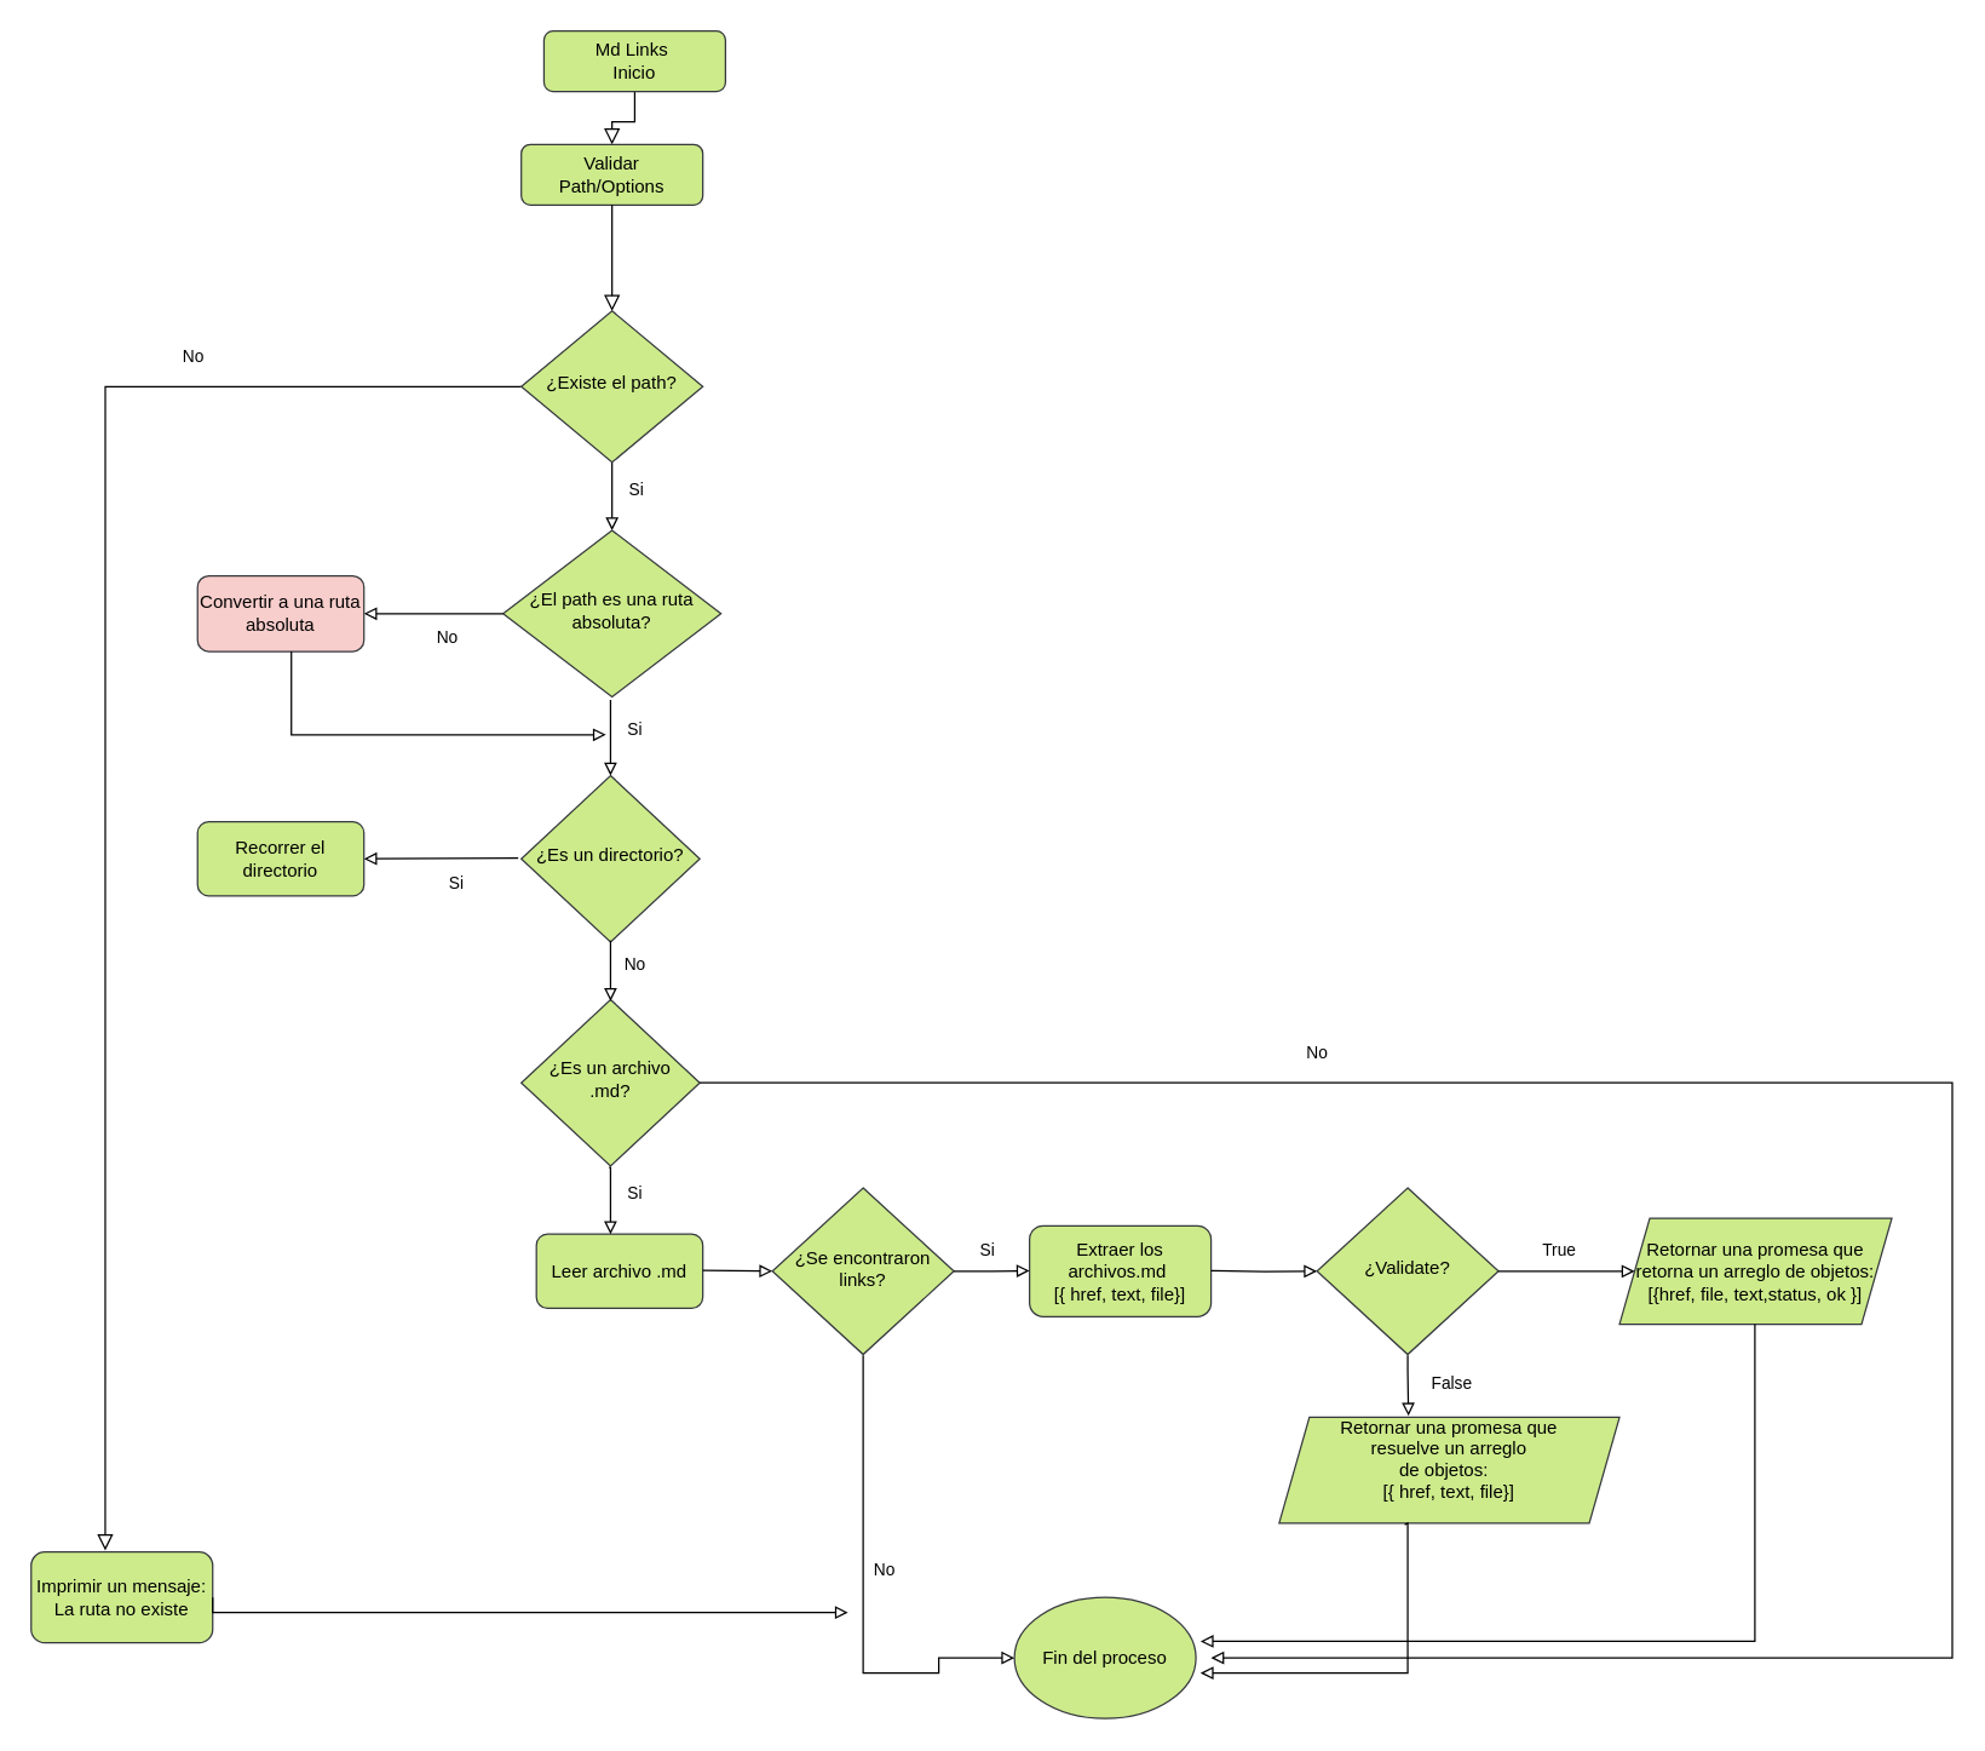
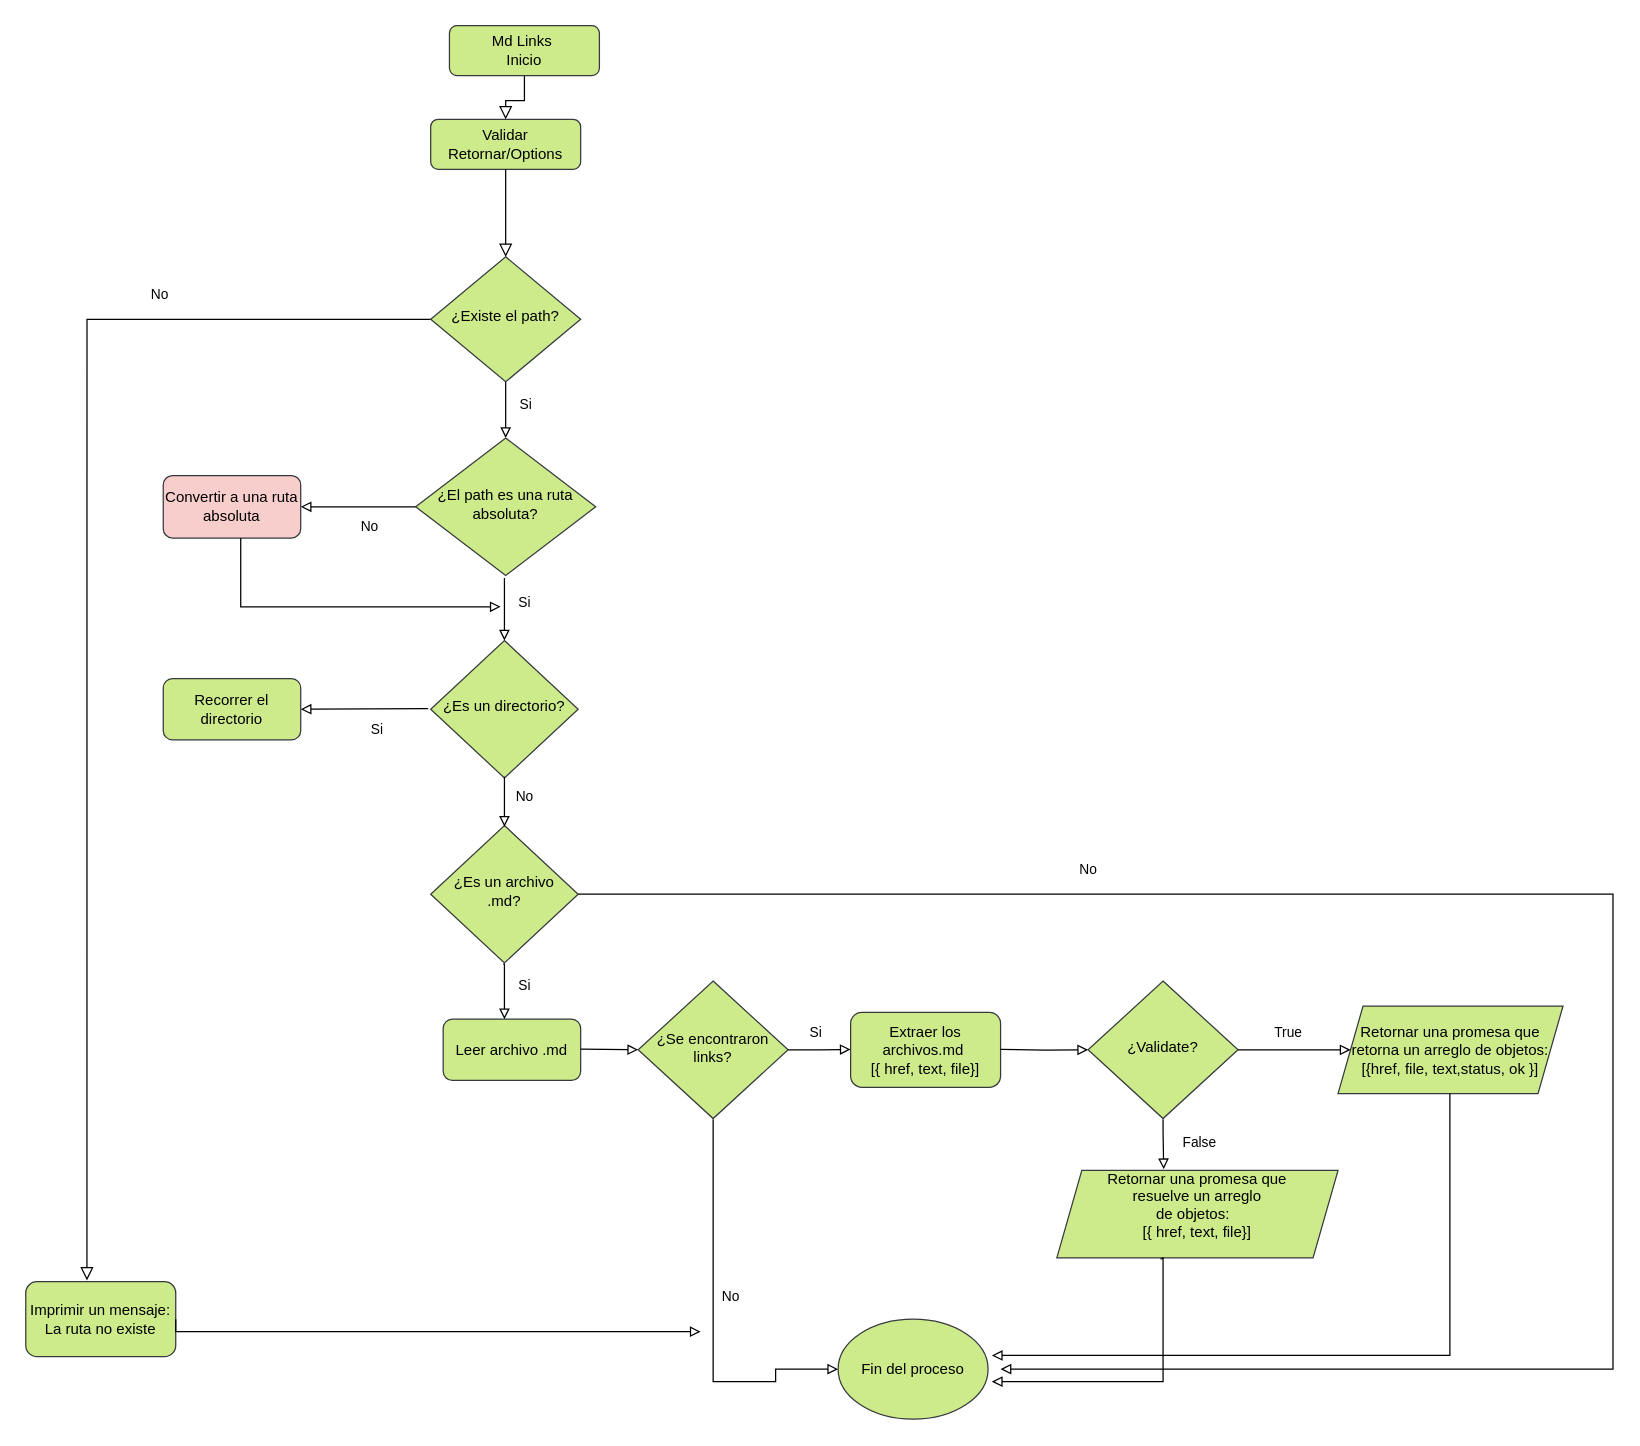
  <mxCell id="0" />
  <mxCell id="1" parent="0" />
  <mxCell id="2" value="" style="rounded=0;html=1;jettySize=auto;orthogonalLoop=1;fontSize=11;endArrow=block;endFill=0;endSize=8;strokeWidth=1;shadow=0;labelBackgroundColor=none;edgeStyle=orthogonalEdgeStyle;entryX=0.5;entryY=0;entryDx=0;entryDy=0;" parent="1" source="3" target="5" edge="1"><mxGeometry relative="1" as="geometry" /></mxCell>
  <mxCell id="3" value="Md Links&amp;nbsp;&lt;br&gt;Inicio" style="rounded=1;whiteSpace=wrap;html=1;fontSize=12;glass=0;strokeWidth=1;shadow=0;fillColor=#cdeb8b;strokeColor=#36393d;" parent="1" vertex="1"><mxGeometry x="359" y="20" width="120" height="40" as="geometry" /></mxCell>
  <mxCell id="4" value="No" style="rounded=0;html=1;jettySize=auto;orthogonalLoop=1;fontSize=11;endArrow=block;endFill=0;endSize=8;strokeWidth=1;shadow=0;labelBackgroundColor=none;edgeStyle=orthogonalEdgeStyle;exitX=0;exitY=0.5;exitDx=0;exitDy=0;entryX=0.408;entryY=-0.017;entryDx=0;entryDy=0;entryPerimeter=0;" parent="1" source="7" target="18" edge="1"><mxGeometry x="-0.584" y="-20" relative="1" as="geometry"><mxPoint as="offset" /><mxPoint x="140" y="215" as="sourcePoint" /><mxPoint x="69" y="995" as="targetPoint" /><Array as="points"><mxPoint x="69" y="255" /></Array></mxGeometry></mxCell>
- <mxCell id="5" value="Validar&lt;br&gt;Path/Options" style="rounded=1;whiteSpace=wrap;html=1;fontSize=12;glass=0;strokeWidth=1;shadow=0;fillColor=#cdeb8b;strokeColor=#36393d;" parent="1" vertex="1"><mxGeometry x="344" y="95" width="120" height="40" as="geometry" /></mxCell>
+ <mxCell id="5" value="Validar&lt;br&gt;Retornar/Options" style="rounded=1;whiteSpace=wrap;html=1;fontSize=12;glass=0;strokeWidth=1;shadow=0;fillColor=#cdeb8b;strokeColor=#36393d;" parent="1" vertex="1"><mxGeometry x="344" y="95" width="120" height="40" as="geometry" /></mxCell>
  <mxCell id="6" value="Si" style="rounded=0;html=1;jettySize=auto;orthogonalLoop=1;fontSize=11;endArrow=block;endFill=0;strokeWidth=1;shadow=0;labelBackgroundColor=none;edgeStyle=orthogonalEdgeStyle;entryX=0.5;entryY=0;entryDx=0;entryDy=0;entryPerimeter=0;" parent="1" source="7" target="9" edge="1"><mxGeometry x="-0.2" y="16" relative="1" as="geometry"><mxPoint as="offset" /><mxPoint x="210" y="335" as="targetPoint" /><Array as="points"><mxPoint x="404" y="315" /><mxPoint x="404" y="315" /></Array></mxGeometry></mxCell>
  <mxCell id="7" value="¿Existe el path?" style="rhombus;whiteSpace=wrap;html=1;shadow=0;fontFamily=Helvetica;fontSize=12;align=center;strokeWidth=1;spacing=6;spacingTop=-4;fillColor=#cdeb8b;strokeColor=#36393d;" parent="1" vertex="1"><mxGeometry x="344" y="205" width="120" height="100" as="geometry" /></mxCell>
  <mxCell id="8" value="" style="rounded=0;html=1;jettySize=auto;orthogonalLoop=1;fontSize=11;endArrow=block;endFill=0;endSize=8;strokeWidth=1;shadow=0;labelBackgroundColor=none;edgeStyle=orthogonalEdgeStyle;exitX=0.5;exitY=1;exitDx=0;exitDy=0;entryX=0.5;entryY=0;entryDx=0;entryDy=0;" parent="1" source="5" target="7" edge="1"><mxGeometry relative="1" as="geometry"><mxPoint x="160" y="155" as="sourcePoint" /><mxPoint x="210" y="185" as="targetPoint" /><Array as="points" /></mxGeometry></mxCell>
  <mxCell id="9" value="¿El path es una ruta absoluta?" style="rhombus;whiteSpace=wrap;html=1;shadow=0;fontFamily=Helvetica;fontSize=12;align=center;strokeWidth=1;spacing=6;spacingTop=-4;fillColor=#cdeb8b;strokeColor=#36393d;" parent="1" vertex="1"><mxGeometry x="332" y="350" width="144" height="110" as="geometry" /></mxCell>
  <mxCell id="10" value="No" style="rounded=0;html=1;jettySize=auto;orthogonalLoop=1;fontSize=11;endArrow=block;endFill=0;strokeWidth=1;shadow=0;labelBackgroundColor=none;edgeStyle=orthogonalEdgeStyle;" parent="1" edge="1"><mxGeometry x="-0.2" y="16" relative="1" as="geometry"><mxPoint as="offset" /><mxPoint x="332" y="405" as="sourcePoint" /><mxPoint x="240" y="405" as="targetPoint" /><Array as="points"><mxPoint x="252" y="405" /></Array></mxGeometry></mxCell>
  <mxCell id="11" value="Si" style="rounded=0;html=1;jettySize=auto;orthogonalLoop=1;fontSize=11;endArrow=block;endFill=0;strokeWidth=1;shadow=0;labelBackgroundColor=none;edgeStyle=orthogonalEdgeStyle;entryX=0.5;entryY=0;entryDx=0;entryDy=0;entryPerimeter=0;" parent="1" edge="1"><mxGeometry x="-0.2" y="16" relative="1" as="geometry"><mxPoint as="offset" /><mxPoint x="403" y="462" as="sourcePoint" /><mxPoint x="403" y="512" as="targetPoint" /><Array as="points"><mxPoint x="403" y="472" /><mxPoint x="403" y="472" /></Array></mxGeometry></mxCell>
  <mxCell id="12" value="Convertir a una ruta absoluta" style="rounded=1;whiteSpace=wrap;html=1;fillColor=#f8cecc;strokeColor=#36393d;" parent="1" vertex="1"><mxGeometry x="130" y="380" width="110" height="50" as="geometry" /></mxCell>
  <mxCell id="13" value="¿Es un directorio?" style="rhombus;whiteSpace=wrap;html=1;shadow=0;fontFamily=Helvetica;fontSize=12;align=center;strokeWidth=1;spacing=6;spacingTop=-4;fillColor=#cdeb8b;strokeColor=#36393d;" parent="1" vertex="1"><mxGeometry x="344" y="512" width="118" height="110" as="geometry" /></mxCell>
  <mxCell id="14" value="Recorrer el directorio" style="rounded=1;whiteSpace=wrap;html=1;fillColor=#cdeb8b;strokeColor=#36393d;" parent="1" vertex="1"><mxGeometry x="130" y="542.5" width="110" height="49" as="geometry" /></mxCell>
  <mxCell id="15" value="¿Es un archivo .md?" style="rhombus;whiteSpace=wrap;html=1;shadow=0;fontFamily=Helvetica;fontSize=12;align=center;strokeWidth=1;spacing=6;spacingTop=-4;fillColor=#cdeb8b;strokeColor=#36393d;" parent="1" vertex="1"><mxGeometry x="344" y="660" width="118" height="110" as="geometry" /></mxCell>
  <mxCell id="16" value="Leer archivo .md" style="rounded=1;whiteSpace=wrap;html=1;fillColor=#cdeb8b;strokeColor=#36393d;" parent="1" vertex="1"><mxGeometry x="354" y="815" width="110" height="49" as="geometry" /></mxCell>
  <mxCell id="17" value="¿Se encontraron links?" style="rhombus;whiteSpace=wrap;html=1;shadow=0;fontFamily=Helvetica;fontSize=12;align=center;strokeWidth=1;spacing=6;spacingTop=-4;fillColor=#cdeb8b;strokeColor=#36393d;" parent="1" vertex="1"><mxGeometry x="510" y="784.5" width="120" height="110" as="geometry" /></mxCell>
  <mxCell id="18" value="Imprimir un mensaje: La ruta no existe" style="rounded=1;whiteSpace=wrap;html=1;fillColor=#cdeb8b;strokeColor=#36393d;" parent="1" vertex="1"><mxGeometry x="20" y="1025" width="120" height="60" as="geometry" /></mxCell>
  <mxCell id="19" value="Extraer los archivos.md&amp;nbsp;&lt;br&gt;[{ href, text, file}]" style="rounded=1;whiteSpace=wrap;html=1;fillColor=#cdeb8b;strokeColor=#36393d;" parent="1" vertex="1"><mxGeometry x="680" y="809.5" width="120" height="60" as="geometry" /></mxCell>
  <mxCell id="20" value="¿Validate?" style="rhombus;whiteSpace=wrap;html=1;shadow=0;fontFamily=Helvetica;fontSize=12;align=center;strokeWidth=1;spacing=6;spacingTop=-4;fillColor=#cdeb8b;strokeColor=#36393d;" parent="1" vertex="1"><mxGeometry x="870" y="784.5" width="120" height="110" as="geometry" /></mxCell>
  <mxCell id="21" value="Retornar una promesa que retorna un arreglo de objetos:&lt;br&gt;[{href, file, text,status, ok }]" style="shape=parallelogram;perimeter=parallelogramPerimeter;whiteSpace=wrap;html=1;fixedSize=1;fillColor=#cdeb8b;strokeColor=#36393d;" parent="1" vertex="1"><mxGeometry x="1070" y="804.5" width="180" height="70" as="geometry" /></mxCell>
  <mxCell id="22" value="Retornar una promesa que&lt;br&gt;resuelve un arreglo&lt;br&gt;&amp;nbsp;de objetos:&amp;nbsp; &amp;nbsp; &lt;br&gt;[{ href, text, file}]&lt;br&gt;&amp;nbsp;" style="shape=parallelogram;perimeter=parallelogramPerimeter;whiteSpace=wrap;html=1;fixedSize=1;fillColor=#cdeb8b;strokeColor=#36393d;" parent="1" vertex="1"><mxGeometry x="845" y="936" width="225" height="70" as="geometry" /></mxCell>
  <mxCell id="23" value="No" style="rounded=0;html=1;jettySize=auto;orthogonalLoop=1;fontSize=11;endArrow=block;endFill=0;strokeWidth=1;shadow=0;labelBackgroundColor=none;edgeStyle=orthogonalEdgeStyle;entryX=0.5;entryY=0;entryDx=0;entryDy=0;entryPerimeter=0;" parent="1" edge="1"><mxGeometry x="-0.2" y="16" relative="1" as="geometry"><mxPoint as="offset" /><mxPoint x="403" y="621" as="sourcePoint" /><mxPoint x="403" y="661" as="targetPoint" /><Array as="points"><mxPoint x="403" y="626" /></Array></mxGeometry></mxCell>
  <mxCell id="24" value="Si" style="rounded=0;html=1;jettySize=auto;orthogonalLoop=1;fontSize=11;endArrow=block;endFill=0;strokeWidth=1;shadow=0;labelBackgroundColor=none;edgeStyle=orthogonalEdgeStyle;exitX=0.5;exitY=1;exitDx=0;exitDy=0;" parent="1" edge="1"><mxGeometry x="-0.2" y="16" relative="1" as="geometry"><mxPoint as="offset" /><mxPoint x="402" y="771" as="sourcePoint" /><mxPoint x="403" y="815" as="targetPoint" /><Array as="points"><mxPoint x="403" y="771" /></Array></mxGeometry></mxCell>
  <mxCell id="25" value="Si" style="rounded=0;html=1;jettySize=auto;orthogonalLoop=1;fontSize=11;endArrow=block;endFill=0;strokeWidth=1;shadow=0;labelBackgroundColor=none;edgeStyle=orthogonalEdgeStyle;entryX=1;entryY=0.5;entryDx=0;entryDy=0;" parent="1" target="14" edge="1"><mxGeometry x="-0.2" y="16" relative="1" as="geometry"><mxPoint as="offset" /><mxPoint x="342" y="566.5" as="sourcePoint" /><mxPoint x="250" y="566.5" as="targetPoint" /><Array as="points" /></mxGeometry></mxCell>
  <mxCell id="26" value="False" style="rounded=0;html=1;jettySize=auto;orthogonalLoop=1;fontSize=11;endArrow=block;endFill=0;strokeWidth=1;shadow=0;labelBackgroundColor=none;edgeStyle=orthogonalEdgeStyle;entryX=0.5;entryY=0;entryDx=0;entryDy=0;entryPerimeter=0;jumpSize=4;" parent="1" edge="1"><mxGeometry x="-0.065" y="29" relative="1" as="geometry"><mxPoint as="offset" /><mxPoint x="930" y="895" as="sourcePoint" /><mxPoint x="930.5" y="935" as="targetPoint" /><Array as="points"><mxPoint x="930" y="905" /><mxPoint x="931" y="905" /></Array></mxGeometry></mxCell>
  <mxCell id="27" value="True" style="rounded=0;html=1;jettySize=auto;orthogonalLoop=1;fontSize=11;endArrow=block;endFill=0;strokeWidth=1;shadow=0;labelBackgroundColor=none;edgeStyle=orthogonalEdgeStyle;jumpSize=4;exitX=1;exitY=0.5;exitDx=0;exitDy=0;exitPerimeter=0;" parent="1" source="20" target="21" edge="1"><mxGeometry x="-0.111" y="15" relative="1" as="geometry"><mxPoint y="1" as="offset" /><mxPoint x="1000" y="845" as="sourcePoint" /><mxPoint x="1070" y="839.36" as="targetPoint" /><Array as="points" /></mxGeometry></mxCell>
  <mxCell id="28" value="" style="rounded=0;html=1;jettySize=auto;orthogonalLoop=1;fontSize=11;endArrow=block;endFill=0;strokeWidth=1;shadow=0;labelBackgroundColor=none;edgeStyle=orthogonalEdgeStyle;jumpSize=4;entryX=0;entryY=0.5;entryDx=0;entryDy=0;" parent="1" target="20" edge="1"><mxGeometry x="-0.113" y="14" relative="1" as="geometry"><mxPoint as="offset" /><mxPoint x="800" y="839.16" as="sourcePoint" /><mxPoint x="860" y="839.63" as="targetPoint" /><Array as="points" /></mxGeometry></mxCell>
  <mxCell id="29" value="Si" style="rounded=0;html=1;jettySize=auto;orthogonalLoop=1;fontSize=11;endArrow=block;endFill=0;strokeWidth=1;shadow=0;labelBackgroundColor=none;edgeStyle=orthogonalEdgeStyle;jumpSize=4;exitX=1;exitY=0.5;exitDx=0;exitDy=0;" parent="1" source="17" edge="1"><mxGeometry x="-0.113" y="14" relative="1" as="geometry"><mxPoint as="offset" /><mxPoint x="650" y="839" as="sourcePoint" /><mxPoint x="680" y="839.16" as="targetPoint" /><Array as="points" /></mxGeometry></mxCell>
  <mxCell id="30" value="" style="rounded=0;html=1;jettySize=auto;orthogonalLoop=1;fontSize=11;endArrow=block;endFill=0;strokeWidth=1;shadow=0;labelBackgroundColor=none;edgeStyle=orthogonalEdgeStyle;jumpSize=4;entryX=0;entryY=0.5;entryDx=0;entryDy=0;" parent="1" target="17" edge="1"><mxGeometry x="-0.113" y="14" relative="1" as="geometry"><mxPoint as="offset" /><mxPoint x="464" y="839" as="sourcePoint" /><mxPoint x="504" y="839" as="targetPoint" /><Array as="points" /></mxGeometry></mxCell>
  <mxCell id="31" value="Fin del proceso" style="ellipse;whiteSpace=wrap;html=1;fillColor=#cdeb8b;strokeColor=#36393d;" parent="1" vertex="1"><mxGeometry x="670" y="1055" width="120" height="80" as="geometry" /></mxCell>
  <mxCell id="32" value="" style="rounded=0;html=1;jettySize=auto;orthogonalLoop=1;fontSize=11;endArrow=block;endFill=0;strokeWidth=1;shadow=0;labelBackgroundColor=none;edgeStyle=orthogonalEdgeStyle;exitX=1;exitY=0.5;exitDx=0;exitDy=0;" parent="1" source="18" edge="1"><mxGeometry x="-0.2" y="16" relative="1" as="geometry"><mxPoint as="offset" /><mxPoint x="144" y="1065" as="sourcePoint" /><mxPoint x="560" y="1065" as="targetPoint" /><Array as="points"><mxPoint x="140" y="1065" /></Array></mxGeometry></mxCell>
  <mxCell id="33" value="" style="rounded=0;html=1;jettySize=auto;orthogonalLoop=1;fontSize=11;endArrow=block;endFill=0;strokeWidth=1;shadow=0;labelBackgroundColor=none;edgeStyle=orthogonalEdgeStyle;jumpSize=4;exitX=0.369;exitY=1.014;exitDx=0;exitDy=0;exitPerimeter=0;entryX=1.025;entryY=0.625;entryDx=0;entryDy=0;entryPerimeter=0;" parent="1" source="22" target="31" edge="1"><mxGeometry x="-0.065" y="29" relative="1" as="geometry"><mxPoint as="offset" /><mxPoint x="929.5" y="1015" as="sourcePoint" /><mxPoint x="800" y="1105" as="targetPoint" /><Array as="points"><mxPoint x="930" y="1006" /><mxPoint x="930" y="1105" /></Array></mxGeometry></mxCell>
  <mxCell id="34" value="" style="rounded=0;html=1;jettySize=auto;orthogonalLoop=1;fontSize=11;endArrow=block;endFill=0;strokeWidth=1;shadow=0;labelBackgroundColor=none;edgeStyle=orthogonalEdgeStyle;jumpSize=4;entryX=1.025;entryY=0.363;entryDx=0;entryDy=0;entryPerimeter=0;" parent="1" target="31" edge="1"><mxGeometry x="-0.113" y="14" relative="1" as="geometry"><mxPoint as="offset" /><mxPoint x="1159.5" y="874.5" as="sourcePoint" /><mxPoint x="840" y="1095" as="targetPoint" /><Array as="points"><mxPoint x="1160" y="1084" /></Array></mxGeometry></mxCell>
  <mxCell id="35" value="" style="rounded=0;html=1;jettySize=auto;orthogonalLoop=1;fontSize=11;endArrow=block;endFill=0;strokeWidth=1;shadow=0;labelBackgroundColor=none;edgeStyle=orthogonalEdgeStyle;" parent="1" edge="1"><mxGeometry x="-0.2" y="16" relative="1" as="geometry"><mxPoint as="offset" /><mxPoint x="192" y="430" as="sourcePoint" /><mxPoint x="400" y="485" as="targetPoint" /><Array as="points"><mxPoint x="192" y="430" /><mxPoint x="192" y="490" /></Array></mxGeometry></mxCell>
  <mxCell id="36" value="No" style="rounded=0;html=1;jettySize=auto;orthogonalLoop=1;fontSize=11;endArrow=block;endFill=0;strokeWidth=1;shadow=0;labelBackgroundColor=none;edgeStyle=orthogonalEdgeStyle;jumpSize=4;" parent="1" edge="1"><mxGeometry x="-0.519" y="20" relative="1" as="geometry"><mxPoint as="offset" /><mxPoint x="462" y="715" as="sourcePoint" /><mxPoint x="800" y="1095" as="targetPoint" /><Array as="points"><mxPoint x="1290" y="715" /><mxPoint x="1290" y="1095" /></Array></mxGeometry></mxCell>
  <mxCell id="37" value="No" style="rounded=0;html=1;jettySize=auto;orthogonalLoop=1;fontSize=11;endArrow=block;endFill=0;strokeWidth=1;shadow=0;labelBackgroundColor=none;edgeStyle=orthogonalEdgeStyle;jumpSize=4;entryX=0;entryY=0.5;entryDx=0;entryDy=0;" edge="1" parent="1" target="31"><mxGeometry x="-0.113" y="14" relative="1" as="geometry"><mxPoint as="offset" /><mxPoint x="570" y="895" as="sourcePoint" /><mxPoint x="620" y="975" as="targetPoint" /><Array as="points"><mxPoint x="570" y="1105" /><mxPoint x="620" y="1105" /><mxPoint x="620" y="1095" /></Array></mxGeometry></mxCell>
